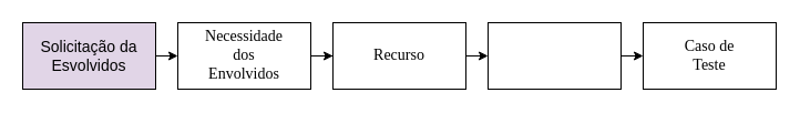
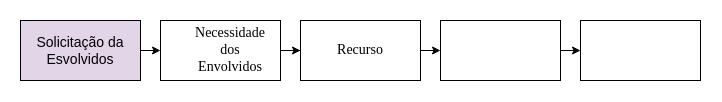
  <mxCell id="0" />
  <mxCell id="1" parent="0" />
  <mxCell id="2" style="edgeStyle=orthogonalEdgeStyle;rounded=0;orthogonalLoop=1;jettySize=auto;html=1;exitX=1;exitY=0.5;exitDx=0;exitDy=0;entryX=0;entryY=0.5;entryDx=0;entryDy=0;fontFamily=Times New Roman;" edge="1" parent="1" source="3" target="5"><mxGeometry relative="1" as="geometry" /></mxCell>
  <mxCell id="3" value="&lt;p&gt;&lt;font style=&quot;font-size: 14px&quot;&gt;Solicitação da Esvolvidos&lt;/font&gt;&lt;br&gt;&lt;/p&gt;" style="rounded=0;whiteSpace=wrap;html=1;fillColor=#e1d5e7;" vertex="1" parent="1"><mxGeometry x="20" y="20" width="120" height="60" as="geometry" /></mxCell>
  <mxCell id="4" style="edgeStyle=orthogonalEdgeStyle;rounded=0;orthogonalLoop=1;jettySize=auto;html=1;entryX=0;entryY=0.5;entryDx=0;entryDy=0;fontFamily=Times New Roman;" edge="1" parent="1" source="5" target="7"><mxGeometry relative="1" as="geometry" /></mxCell>
  <mxCell id="5" value="" style="rounded=0;whiteSpace=wrap;html=1;fontFamily=Times New Roman;" vertex="1" parent="1"><mxGeometry x="160" y="20" width="120" height="60" as="geometry" /></mxCell>
  <mxCell id="6" style="edgeStyle=orthogonalEdgeStyle;rounded=0;orthogonalLoop=1;jettySize=auto;html=1;exitX=1;exitY=0.5;exitDx=0;exitDy=0;entryX=0;entryY=0.5;entryDx=0;entryDy=0;fontFamily=Times New Roman;fontSize=14;" edge="1" parent="1" source="7" target="9"><mxGeometry relative="1" as="geometry" /></mxCell>
  <mxCell id="7" value="" style="rounded=0;whiteSpace=wrap;html=1;fontFamily=Times New Roman;" vertex="1" parent="1"><mxGeometry x="300" y="20" width="120" height="60" as="geometry" /></mxCell>
  <mxCell id="8" style="edgeStyle=orthogonalEdgeStyle;rounded=0;orthogonalLoop=1;jettySize=auto;html=1;exitX=1;exitY=0.5;exitDx=0;exitDy=0;entryX=0;entryY=0.5;entryDx=0;entryDy=0;fontFamily=Times New Roman;fontSize=14;" edge="1" parent="1" source="9" target="10"><mxGeometry relative="1" as="geometry" /></mxCell>
  <mxCell id="9" value="" style="rounded=0;whiteSpace=wrap;html=1;fontFamily=Times New Roman;" vertex="1" parent="1"><mxGeometry x="440" y="20" width="120" height="60" as="geometry" /></mxCell>
  <mxCell id="10" value="" style="rounded=0;whiteSpace=wrap;html=1;fontFamily=Times New Roman;" vertex="1" parent="1"><mxGeometry x="580" y="20" width="120" height="60" as="geometry" /></mxCell>
- <mxCell id="11" value="Necessidade dos Envolvidos" style="text;html=1;strokeColor=none;fillColor=none;align=center;verticalAlign=middle;whiteSpace=wrap;rounded=0;fontFamily=Times New Roman;fontSize=14;" vertex="1" parent="1"><mxGeometry x="190" y="35" width="60" height="30" as="geometry" /></mxCell>
+ <mxCell id="11" value="Necessidade dos Envolvidos" style="text;html=1;strokeColor=none;fillColor=none;align=center;verticalAlign=middle;whiteSpace=wrap;rounded=0;fontFamily=Times New Roman;fontSize=14;" vertex="1" parent="1"><mxGeometry x="200" y="35" width="60" height="30" as="geometry" /></mxCell>
  <mxCell id="12" value="Recurso" style="text;html=1;strokeColor=none;fillColor=none;align=center;verticalAlign=middle;whiteSpace=wrap;rounded=0;fontFamily=Times New Roman;fontSize=14;" vertex="1" parent="1"><mxGeometry x="330" y="35" width="60" height="30" as="geometry" /></mxCell>
- <mxCell id="13" value="Caso de Teste" style="text;html=1;strokeColor=none;fillColor=none;align=center;verticalAlign=middle;whiteSpace=wrap;rounded=0;fontFamily=Times New Roman;fontSize=14;" vertex="1" parent="1"><mxGeometry x="610" y="35" width="60" height="30" as="geometry" /></mxCell>
